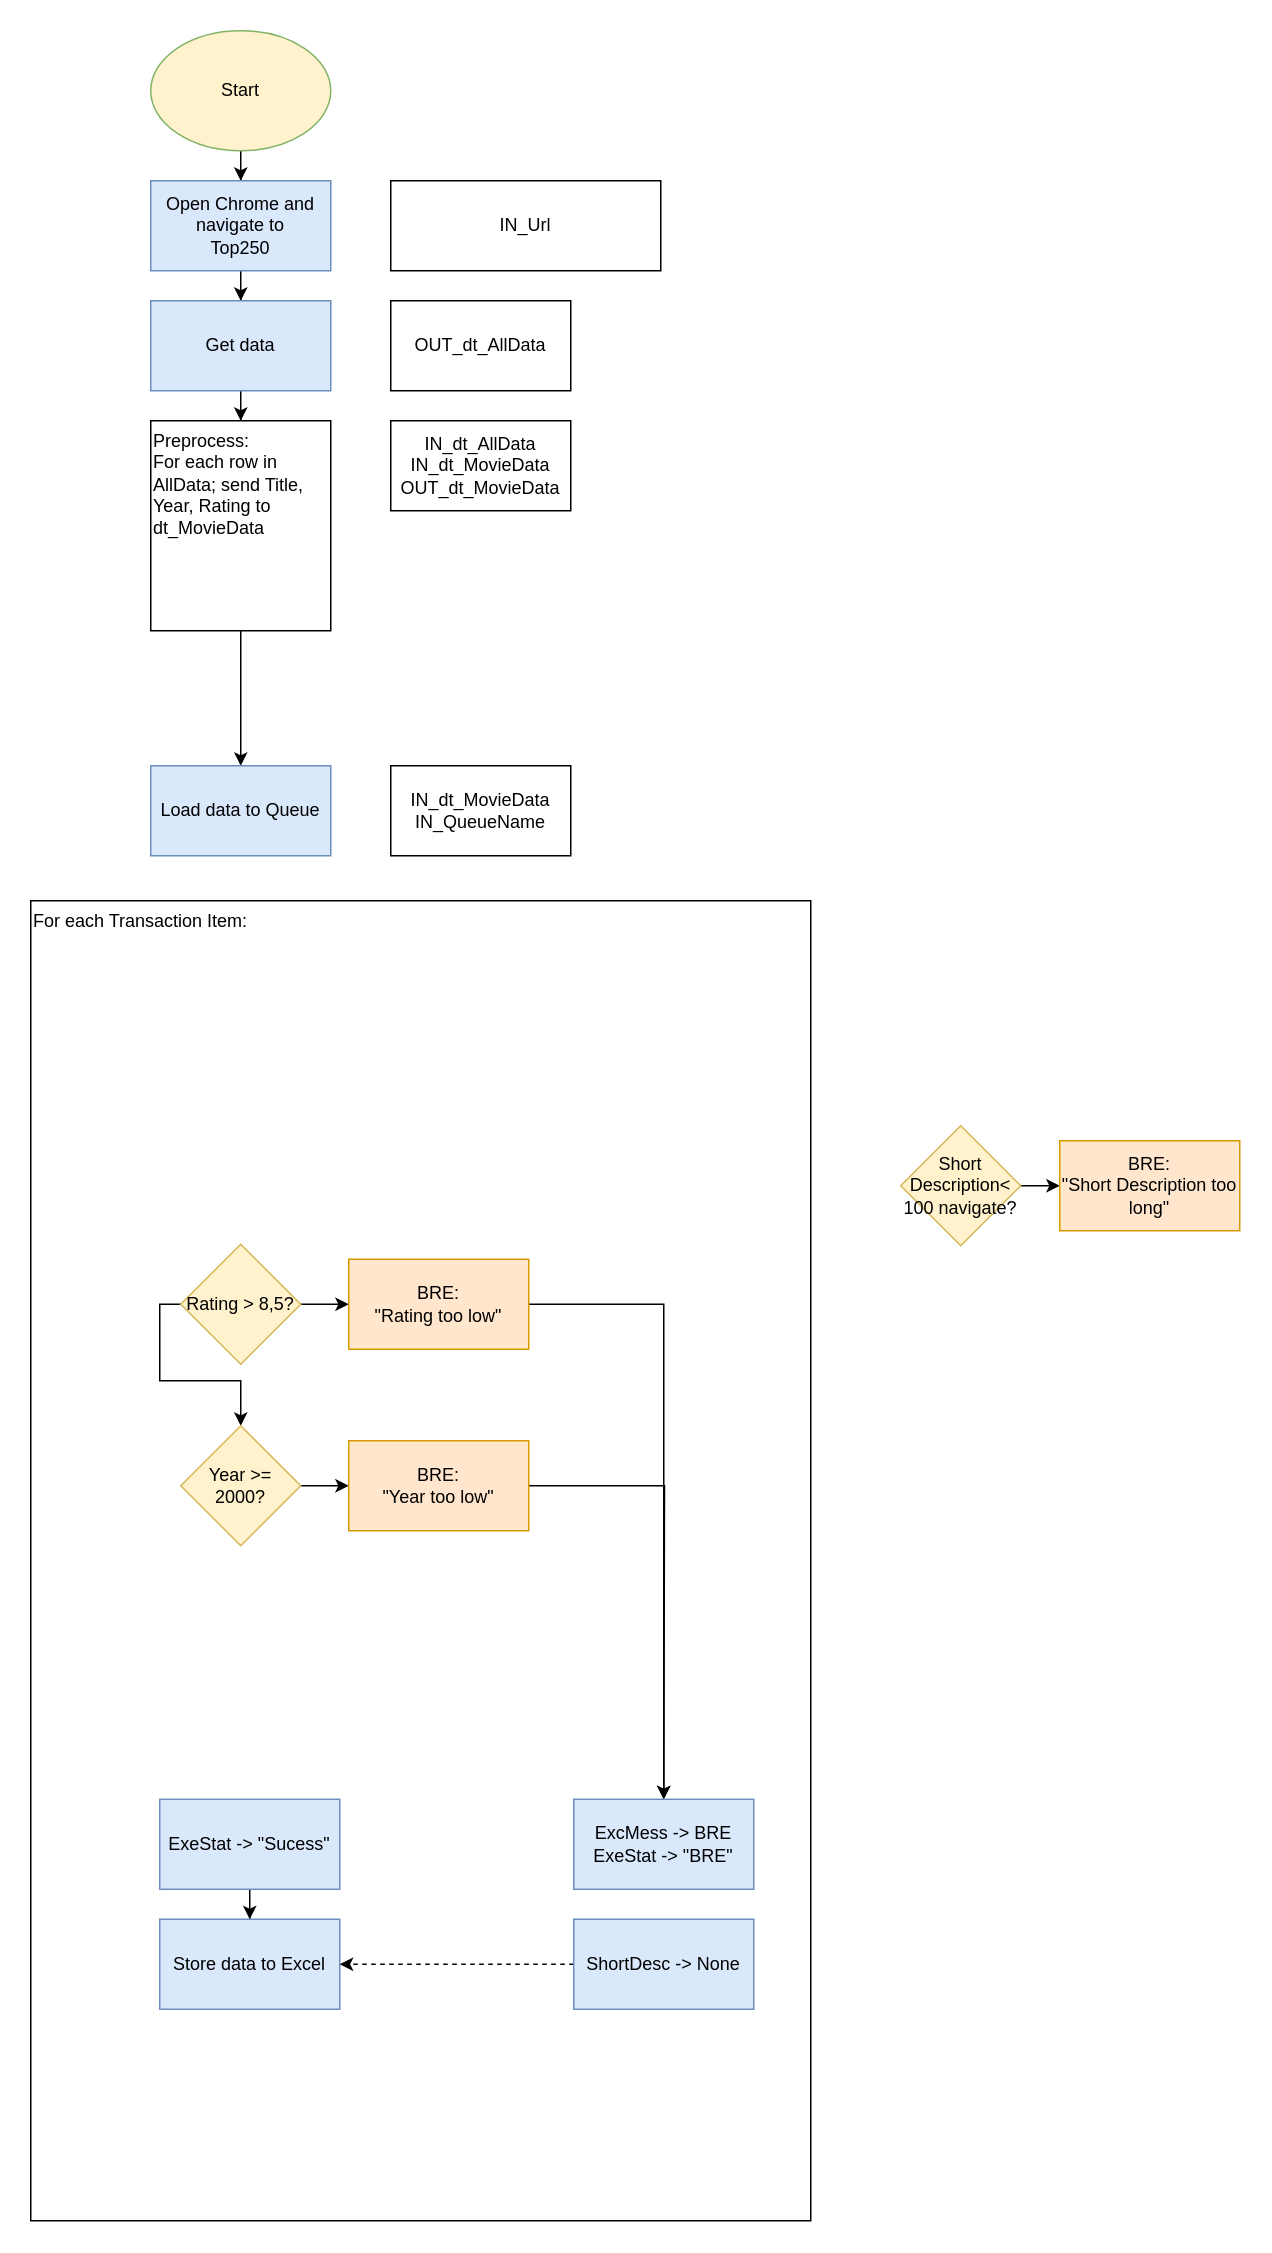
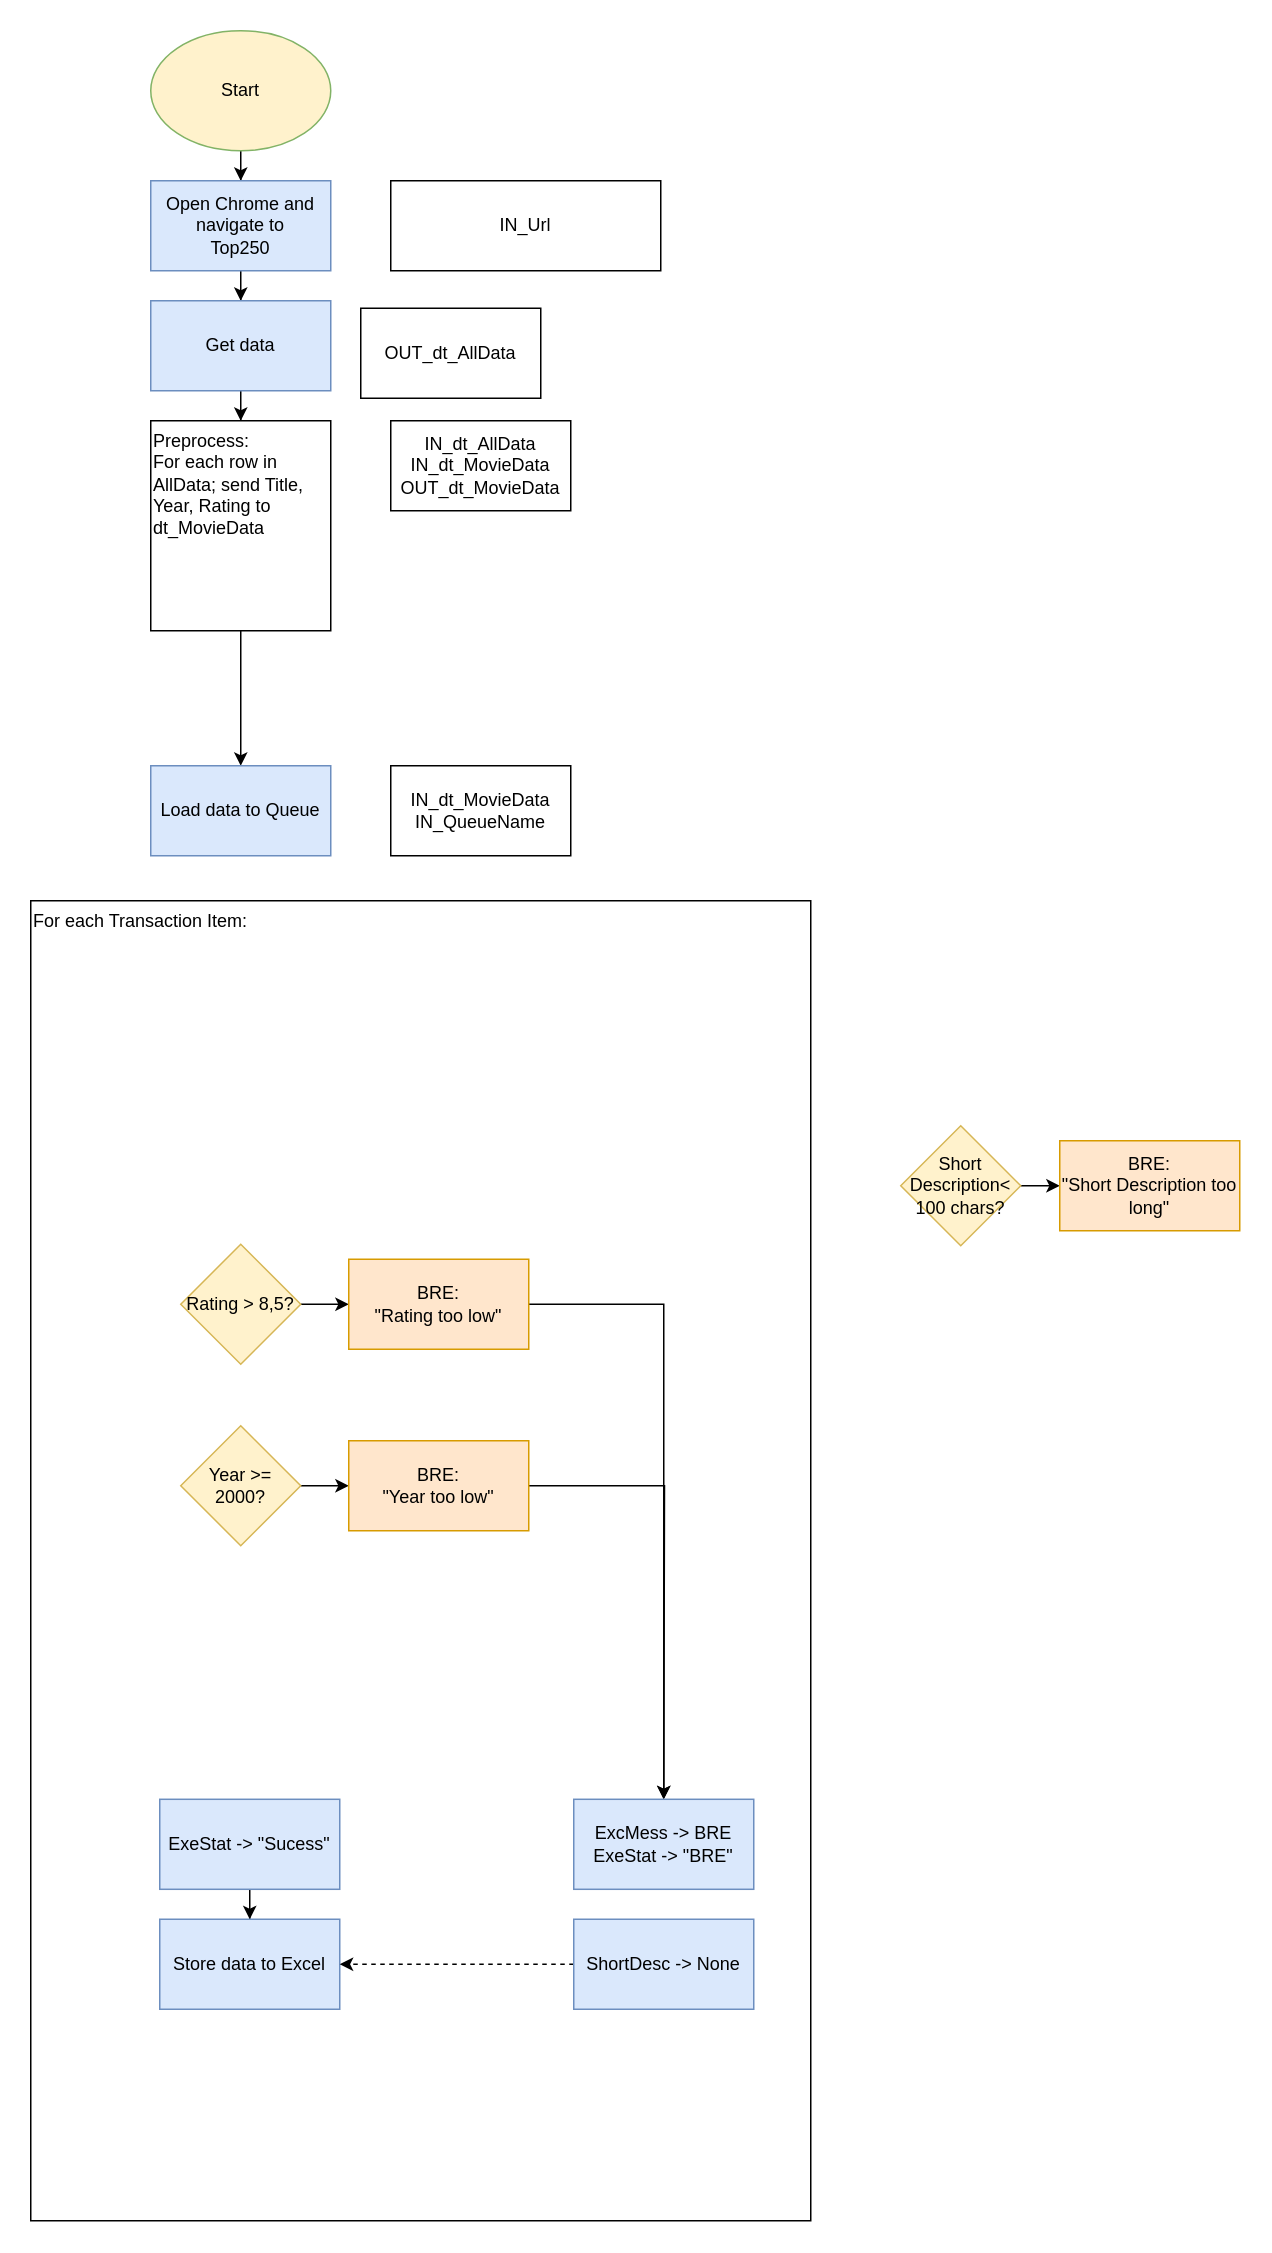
  <mxCell id="0" />
  <mxCell id="1" parent="0" />
  <mxCell id="2" style="edgeStyle=orthogonalEdgeStyle;rounded=0;orthogonalLoop=1;jettySize=auto;html=1;entryX=0.5;entryY=0;entryDx=0;entryDy=0;" edge="1" parent="1" source="3" target="5"><mxGeometry relative="1" as="geometry" /></mxCell>
  <mxCell id="3" value="Start" style="ellipse;whiteSpace=wrap;html=1;fillColor=#fff2cc;strokeColor=#82b366;" vertex="1" parent="1"><mxGeometry x="100" y="20" width="120" height="80" as="geometry" /></mxCell>
  <mxCell id="4" value="" style="edgeStyle=orthogonalEdgeStyle;rounded=0;orthogonalLoop=1;jettySize=auto;html=1;entryX=0.5;entryY=0;entryDx=0;entryDy=0;" edge="1" parent="1" source="5" target="7"><mxGeometry relative="1" as="geometry" /></mxCell>
  <mxCell id="5" value="Open Chrome and navigate to &lt;br&gt;Top250" style="rounded=0;whiteSpace=wrap;html=1;fontStyle=0;fillColor=#dae8fc;strokeColor=#6c8ebf;" vertex="1" parent="1"><mxGeometry x="100" y="120" width="120" height="60" as="geometry" /></mxCell>
  <mxCell id="6" style="edgeStyle=orthogonalEdgeStyle;rounded=0;orthogonalLoop=1;jettySize=auto;html=1;" edge="1" parent="1" source="7" target="29"><mxGeometry relative="1" as="geometry" /></mxCell>
  <mxCell id="7" value="Get data" style="rounded=0;whiteSpace=wrap;html=1;fontStyle=0;fillColor=#dae8fc;strokeColor=#6c8ebf;" vertex="1" parent="1"><mxGeometry x="100" y="200" width="120" height="60" as="geometry" /></mxCell>
- <mxCell id="8" value="OUT_dt_AllData" style="rounded=0;whiteSpace=wrap;html=1;" vertex="1" parent="1"><mxGeometry x="260" y="200" width="120" height="60" as="geometry" /></mxCell>
+ <mxCell id="8" value="OUT_dt_AllData" style="rounded=0;whiteSpace=wrap;html=1;" vertex="1" parent="1"><mxGeometry x="240" y="205" width="120" height="60" as="geometry" /></mxCell>
  <mxCell id="9" value="For each Transaction Item:" style="rounded=0;whiteSpace=wrap;html=1;verticalAlign=top;align=left;" vertex="1" parent="1"><mxGeometry x="20" y="600" width="520" height="880" as="geometry" /></mxCell>
- <mxCell id="10" style="edgeStyle=orthogonalEdgeStyle;rounded=0;orthogonalLoop=1;jettySize=auto;html=1;entryX=0.5;entryY=0;entryDx=0;entryDy=0;exitX=0;exitY=0.5;exitDx=0;exitDy=0;" edge="1" parent="1" source="12" target="14"><mxGeometry relative="1" as="geometry"><mxPoint x="160" y="899" as="sourcePoint" /><Array as="points"><mxPoint x="106" y="869" /><mxPoint x="106" y="920" /><mxPoint x="160" y="920" /></Array></mxGeometry></mxCell>
  <mxCell id="11" value="" style="edgeStyle=orthogonalEdgeStyle;rounded=0;orthogonalLoop=1;jettySize=auto;html=1;exitX=1;exitY=0.5;exitDx=0;exitDy=0;entryX=0;entryY=0.5;entryDx=0;entryDy=0;" edge="1" parent="1" source="12" target="18"><mxGeometry relative="1" as="geometry"><mxPoint x="205.966" y="919.034" as="sourcePoint" /></mxGeometry></mxCell>
  <mxCell id="12" value="Rating &amp;gt; 8,5?" style="rhombus;whiteSpace=wrap;html=1;fillColor=#fff2cc;strokeColor=#d6b656;" vertex="1" parent="1"><mxGeometry x="120" y="829" width="80" height="80" as="geometry" /></mxCell>
  <mxCell id="13" style="edgeStyle=orthogonalEdgeStyle;rounded=0;orthogonalLoop=1;jettySize=auto;html=1;exitX=1;exitY=0.5;exitDx=0;exitDy=0;entryX=0;entryY=0.5;entryDx=0;entryDy=0;" edge="1" parent="1" source="14" target="20"><mxGeometry relative="1" as="geometry" /></mxCell>
  <mxCell id="14" value="Year &amp;gt;= 2000?" style="rhombus;whiteSpace=wrap;html=1;fillColor=#fff2cc;strokeColor=#d6b656;" vertex="1" parent="1"><mxGeometry x="120" y="950" width="80" height="80" as="geometry" /></mxCell>
  <mxCell id="15" style="edgeStyle=orthogonalEdgeStyle;rounded=0;orthogonalLoop=1;jettySize=auto;html=1;" edge="1" parent="1" source="16" target="21"><mxGeometry relative="1" as="geometry" /></mxCell>
- <mxCell id="16" value="Short Description&amp;lt; 100 navigate?" style="rhombus;whiteSpace=wrap;html=1;fillColor=#fff2cc;strokeColor=#d6b656;" vertex="1" parent="1"><mxGeometry x="600" y="750" width="80" height="80" as="geometry" /></mxCell>
+ <mxCell id="16" value="Short Description&amp;lt; 100 chars?" style="rhombus;whiteSpace=wrap;html=1;fillColor=#fff2cc;strokeColor=#d6b656;" vertex="1" parent="1"><mxGeometry x="600" y="750" width="80" height="80" as="geometry" /></mxCell>
  <mxCell id="17" style="edgeStyle=orthogonalEdgeStyle;rounded=0;orthogonalLoop=1;jettySize=auto;html=1;exitX=1;exitY=0.5;exitDx=0;exitDy=0;" edge="1" parent="1" source="18" target="22"><mxGeometry relative="1" as="geometry" /></mxCell>
  <mxCell id="18" value="BRE:&lt;br&gt;&quot;Rating too low&quot;" style="rounded=0;whiteSpace=wrap;html=1;fillColor=#ffe6cc;strokeColor=#d79b00;" vertex="1" parent="1"><mxGeometry x="232" y="839" width="120" height="60" as="geometry" /></mxCell>
  <mxCell id="19" style="edgeStyle=orthogonalEdgeStyle;rounded=0;orthogonalLoop=1;jettySize=auto;html=1;exitX=1;exitY=0.5;exitDx=0;exitDy=0;" edge="1" parent="1" source="20"><mxGeometry relative="1" as="geometry"><mxPoint x="442" y="1199" as="targetPoint" /></mxGeometry></mxCell>
  <mxCell id="20" value="BRE:&lt;br&gt;&quot;Year too low&quot;" style="rounded=0;whiteSpace=wrap;html=1;fillColor=#ffe6cc;strokeColor=#d79b00;" vertex="1" parent="1"><mxGeometry x="232" y="960" width="120" height="60" as="geometry" /></mxCell>
  <mxCell id="21" value="BRE:&lt;br&gt;&quot;Short Description too long&quot;" style="rounded=0;whiteSpace=wrap;html=1;fillColor=#ffe6cc;strokeColor=#d79b00;" vertex="1" parent="1"><mxGeometry x="706" y="760" width="120" height="60" as="geometry" /></mxCell>
  <mxCell id="22" value="ExcMess -&amp;gt; BRE&lt;br&gt;ExeStat -&amp;gt; &quot;BRE&quot;" style="rounded=0;whiteSpace=wrap;html=1;fillColor=#dae8fc;strokeColor=#6c8ebf;" vertex="1" parent="1"><mxGeometry x="382" y="1199.03" width="120" height="60" as="geometry" /></mxCell>
  <mxCell id="23" value="" style="edgeStyle=orthogonalEdgeStyle;rounded=0;orthogonalLoop=1;jettySize=auto;html=1;" edge="1" parent="1" source="24" target="25"><mxGeometry relative="1" as="geometry" /></mxCell>
  <mxCell id="24" value="ExeStat -&amp;gt; &quot;Sucess&quot;" style="rounded=0;whiteSpace=wrap;html=1;fillColor=#dae8fc;strokeColor=#6c8ebf;" vertex="1" parent="1"><mxGeometry x="106" y="1199.03" width="120" height="60" as="geometry" /></mxCell>
  <mxCell id="25" value="Store data to Excel" style="rounded=0;whiteSpace=wrap;html=1;fillColor=#dae8fc;strokeColor=#6c8ebf;" vertex="1" parent="1"><mxGeometry x="106" y="1279" width="120" height="60" as="geometry" /></mxCell>
  <mxCell id="26" style="edgeStyle=orthogonalEdgeStyle;rounded=0;orthogonalLoop=1;jettySize=auto;html=1;dashed=1;" edge="1" parent="1" source="27" target="25"><mxGeometry relative="1" as="geometry" /></mxCell>
  <mxCell id="27" value="ShortDesc -&amp;gt; None" style="rounded=0;whiteSpace=wrap;html=1;fillColor=#dae8fc;strokeColor=#6c8ebf;" vertex="1" parent="1"><mxGeometry x="382" y="1279" width="120" height="60" as="geometry" /></mxCell>
  <mxCell id="28" style="edgeStyle=orthogonalEdgeStyle;rounded=0;orthogonalLoop=1;jettySize=auto;html=1;entryX=0.5;entryY=0;entryDx=0;entryDy=0;" edge="1" parent="1" source="29" target="32"><mxGeometry relative="1" as="geometry" /></mxCell>
  <mxCell id="29" value="Preprocess:&lt;br&gt;For each row in AllData; send Title, Year, Rating to dt_MovieData" style="rounded=0;whiteSpace=wrap;html=1;fontStyle=0;align=left;verticalAlign=top;" vertex="1" parent="1"><mxGeometry x="100" y="280" width="120" height="140" as="geometry" /></mxCell>
  <mxCell id="30" value="IN_Url" style="rounded=0;whiteSpace=wrap;html=1;" vertex="1" parent="1"><mxGeometry x="260" y="120" width="180" height="60" as="geometry" /></mxCell>
  <mxCell id="31" value="IN_dt_MovieData&lt;br&gt;IN_QueueName" style="rounded=0;whiteSpace=wrap;html=1;" vertex="1" parent="1"><mxGeometry x="260" y="510" width="120" height="60" as="geometry" /></mxCell>
  <mxCell id="32" value="Load data to Queue" style="rounded=0;whiteSpace=wrap;html=1;fontStyle=0;fillColor=#dae8fc;strokeColor=#6c8ebf;" vertex="1" parent="1"><mxGeometry x="100" y="510" width="120" height="60" as="geometry" /></mxCell>
  <mxCell id="33" value="IN_dt_AllData&lt;br&gt;IN_dt_MovieData&lt;br&gt;OUT_dt_MovieData" style="rounded=0;whiteSpace=wrap;html=1;" vertex="1" parent="1"><mxGeometry x="260" y="280" width="120" height="60" as="geometry" /></mxCell>
